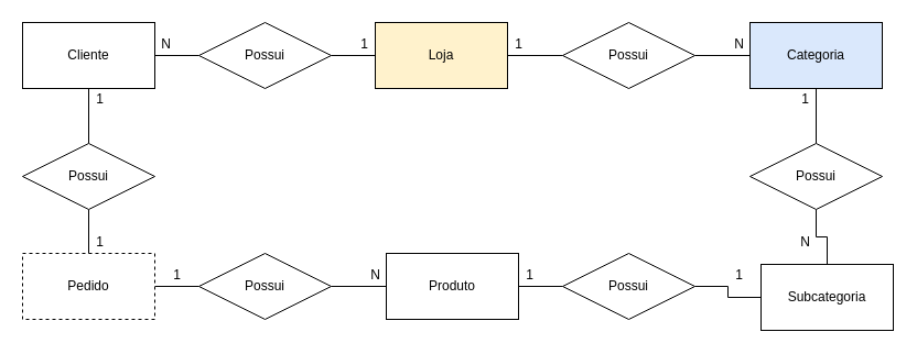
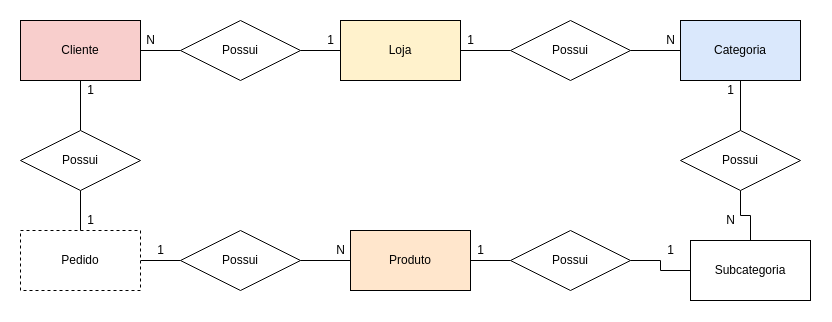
  <mxCell id="0" />
  <mxCell id="1" parent="0" />
  <mxCell id="2" style="edgeStyle=orthogonalEdgeStyle;rounded=0;orthogonalLoop=1;jettySize=auto;html=1;endArrow=none;endFill=0;" edge="1" parent="1" source="3" target="12"><mxGeometry relative="1" as="geometry" /></mxCell>
  <mxCell id="3" value="Loja" style="rounded=0;whiteSpace=wrap;html=1;fillColor=#fff2cc;" vertex="1" parent="1"><mxGeometry x="340" y="20" width="120" height="60" as="geometry" /></mxCell>
  <mxCell id="4" value="Categoria" style="rounded=0;whiteSpace=wrap;html=1;fillColor=#dae8fc;" vertex="1" parent="1"><mxGeometry x="680" y="20" width="120" height="60" as="geometry" /></mxCell>
  <mxCell id="5" value="Subcategoria" style="rounded=0;whiteSpace=wrap;html=1;" vertex="1" parent="1"><mxGeometry x="690" y="240" width="120" height="60" as="geometry" /></mxCell>
  <mxCell id="6" style="edgeStyle=orthogonalEdgeStyle;rounded=0;orthogonalLoop=1;jettySize=auto;html=1;endArrow=none;endFill=0;" edge="1" parent="1" source="7" target="21"><mxGeometry relative="1" as="geometry" /></mxCell>
- <mxCell id="7" value="Produto" style="rounded=0;whiteSpace=wrap;html=1;" vertex="1" parent="1"><mxGeometry x="350" y="230" width="120" height="60" as="geometry" /></mxCell>
- <mxCell id="8" value="Cliente" style="rounded=0;whiteSpace=wrap;html=1;" vertex="1" parent="1"><mxGeometry x="20" y="20" width="120" height="60" as="geometry" /></mxCell>
+ <mxCell id="7" value="Produto" style="rounded=0;whiteSpace=wrap;html=1;fillColor=#ffe6cc;" vertex="1" parent="1"><mxGeometry x="350" y="230" width="120" height="60" as="geometry" /></mxCell>
+ <mxCell id="8" value="Cliente" style="rounded=0;whiteSpace=wrap;html=1;fillColor=#f8cecc;" vertex="1" parent="1"><mxGeometry x="20" y="20" width="120" height="60" as="geometry" /></mxCell>
  <mxCell id="9" style="edgeStyle=orthogonalEdgeStyle;rounded=0;orthogonalLoop=1;jettySize=auto;html=1;endArrow=none;endFill=0;" edge="1" parent="1" source="10" target="35"><mxGeometry relative="1" as="geometry" /></mxCell>
  <mxCell id="10" value="Pedido" style="rounded=0;whiteSpace=wrap;html=1;dashed=1;" vertex="1" parent="1"><mxGeometry x="20" y="230" width="120" height="60" as="geometry" /></mxCell>
  <mxCell id="11" style="edgeStyle=orthogonalEdgeStyle;rounded=0;orthogonalLoop=1;jettySize=auto;html=1;entryX=0;entryY=0.5;entryDx=0;entryDy=0;endArrow=none;endFill=0;" edge="1" parent="1" source="12" target="4"><mxGeometry relative="1" as="geometry" /></mxCell>
  <mxCell id="12" value="Possui" style="shape=rhombus;perimeter=rhombusPerimeter;whiteSpace=wrap;html=1;align=center;" vertex="1" parent="1"><mxGeometry x="510" y="20" width="120" height="60" as="geometry" /></mxCell>
  <mxCell id="13" value="1" style="text;html=1;align=center;verticalAlign=middle;resizable=0;points=[];autosize=1;strokeColor=none;" vertex="1" parent="1"><mxGeometry x="460" y="30" width="20" height="20" as="geometry" /></mxCell>
  <mxCell id="14" value="N" style="text;html=1;align=center;verticalAlign=middle;resizable=0;points=[];autosize=1;strokeColor=none;" vertex="1" parent="1"><mxGeometry x="660" y="30" width="20" height="20" as="geometry" /></mxCell>
  <mxCell id="15" style="edgeStyle=orthogonalEdgeStyle;rounded=0;orthogonalLoop=1;jettySize=auto;html=1;endArrow=none;endFill=0;" edge="1" parent="1" source="17" target="4"><mxGeometry relative="1" as="geometry" /></mxCell>
  <mxCell id="16" style="edgeStyle=orthogonalEdgeStyle;rounded=0;orthogonalLoop=1;jettySize=auto;html=1;endArrow=none;endFill=0;" edge="1" parent="1" source="17" target="5"><mxGeometry relative="1" as="geometry" /></mxCell>
  <mxCell id="17" value="Possui" style="shape=rhombus;perimeter=rhombusPerimeter;whiteSpace=wrap;html=1;align=center;" vertex="1" parent="1"><mxGeometry x="680" y="130" width="120" height="60" as="geometry" /></mxCell>
  <mxCell id="18" value="1" style="text;html=1;align=center;verticalAlign=middle;resizable=0;points=[];autosize=1;strokeColor=none;" vertex="1" parent="1"><mxGeometry x="720" y="80" width="20" height="20" as="geometry" /></mxCell>
  <mxCell id="19" value="N" style="text;html=1;align=center;verticalAlign=middle;resizable=0;points=[];autosize=1;strokeColor=none;" vertex="1" parent="1"><mxGeometry x="720" y="210" width="20" height="20" as="geometry" /></mxCell>
  <mxCell id="20" style="edgeStyle=orthogonalEdgeStyle;rounded=0;orthogonalLoop=1;jettySize=auto;html=1;endArrow=none;endFill=0;" edge="1" parent="1" source="21" target="5"><mxGeometry relative="1" as="geometry" /></mxCell>
  <mxCell id="21" value="Possui" style="shape=rhombus;perimeter=rhombusPerimeter;whiteSpace=wrap;html=1;align=center;" vertex="1" parent="1"><mxGeometry x="510" y="230" width="120" height="60" as="geometry" /></mxCell>
  <mxCell id="22" value="1" style="text;html=1;align=center;verticalAlign=middle;resizable=0;points=[];autosize=1;strokeColor=none;" vertex="1" parent="1"><mxGeometry x="470" y="240" width="20" height="20" as="geometry" /></mxCell>
  <mxCell id="23" value="1" style="text;html=1;align=center;verticalAlign=middle;resizable=0;points=[];autosize=1;strokeColor=none;" vertex="1" parent="1"><mxGeometry x="660" y="240" width="20" height="20" as="geometry" /></mxCell>
  <mxCell id="24" style="edgeStyle=orthogonalEdgeStyle;rounded=0;orthogonalLoop=1;jettySize=auto;html=1;endArrow=none;endFill=0;" edge="1" parent="1" source="26" target="3"><mxGeometry relative="1" as="geometry" /></mxCell>
  <mxCell id="25" style="edgeStyle=orthogonalEdgeStyle;rounded=0;orthogonalLoop=1;jettySize=auto;html=1;endArrow=none;endFill=0;" edge="1" parent="1" source="26" target="8"><mxGeometry relative="1" as="geometry" /></mxCell>
  <mxCell id="26" value="Possui" style="shape=rhombus;perimeter=rhombusPerimeter;whiteSpace=wrap;html=1;align=center;" vertex="1" parent="1"><mxGeometry x="180" y="20" width="120" height="60" as="geometry" /></mxCell>
  <mxCell id="27" value="1" style="text;html=1;align=center;verticalAlign=middle;resizable=0;points=[];autosize=1;strokeColor=none;" vertex="1" parent="1"><mxGeometry x="320" y="30" width="20" height="20" as="geometry" /></mxCell>
  <mxCell id="28" value="N" style="text;html=1;align=center;verticalAlign=middle;resizable=0;points=[];autosize=1;strokeColor=none;" vertex="1" parent="1"><mxGeometry x="140" y="30" width="20" height="20" as="geometry" /></mxCell>
  <mxCell id="29" style="edgeStyle=orthogonalEdgeStyle;rounded=0;orthogonalLoop=1;jettySize=auto;html=1;entryX=0.5;entryY=1;entryDx=0;entryDy=0;endArrow=none;endFill=0;" edge="1" parent="1" source="31" target="8"><mxGeometry relative="1" as="geometry" /></mxCell>
  <mxCell id="30" style="edgeStyle=orthogonalEdgeStyle;rounded=0;orthogonalLoop=1;jettySize=auto;html=1;endArrow=none;endFill=0;" edge="1" parent="1" source="31" target="10"><mxGeometry relative="1" as="geometry" /></mxCell>
  <mxCell id="31" value="Possui" style="shape=rhombus;perimeter=rhombusPerimeter;whiteSpace=wrap;html=1;align=center;" vertex="1" parent="1"><mxGeometry x="20" y="130" width="120" height="60" as="geometry" /></mxCell>
  <mxCell id="32" value="1" style="text;html=1;align=center;verticalAlign=middle;resizable=0;points=[];autosize=1;strokeColor=none;" vertex="1" parent="1"><mxGeometry x="80" y="80" width="20" height="20" as="geometry" /></mxCell>
  <mxCell id="33" value="1" style="text;html=1;align=center;verticalAlign=middle;resizable=0;points=[];autosize=1;strokeColor=none;" vertex="1" parent="1"><mxGeometry x="80" y="210" width="20" height="20" as="geometry" /></mxCell>
  <mxCell id="34" style="edgeStyle=orthogonalEdgeStyle;rounded=0;orthogonalLoop=1;jettySize=auto;html=1;endArrow=none;endFill=0;" edge="1" parent="1" source="35" target="7"><mxGeometry relative="1" as="geometry" /></mxCell>
  <mxCell id="35" value="Possui" style="shape=rhombus;perimeter=rhombusPerimeter;whiteSpace=wrap;html=1;align=center;" vertex="1" parent="1"><mxGeometry x="180" y="230" width="120" height="60" as="geometry" /></mxCell>
  <mxCell id="36" value="1" style="text;html=1;align=center;verticalAlign=middle;resizable=0;points=[];autosize=1;strokeColor=none;" vertex="1" parent="1"><mxGeometry x="150" y="240" width="20" height="20" as="geometry" /></mxCell>
  <mxCell id="37" value="N" style="text;html=1;align=center;verticalAlign=middle;resizable=0;points=[];autosize=1;strokeColor=none;" vertex="1" parent="1"><mxGeometry x="330" y="240" width="20" height="20" as="geometry" /></mxCell>
